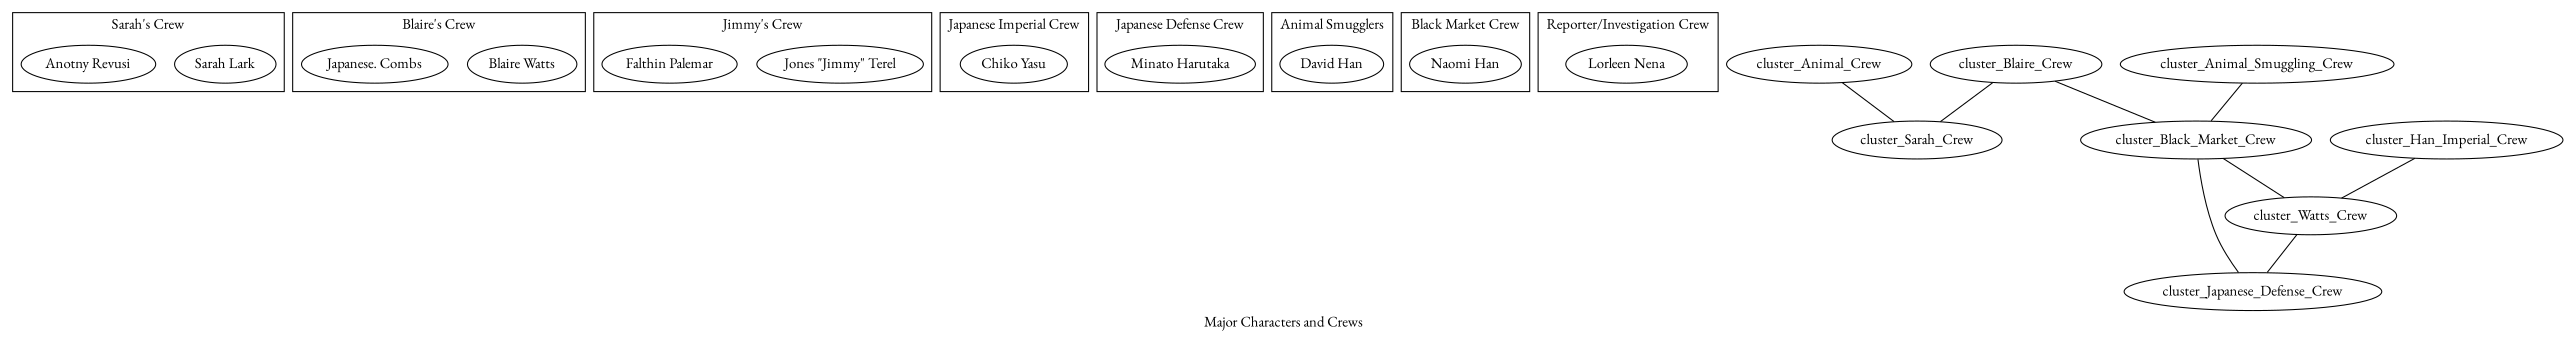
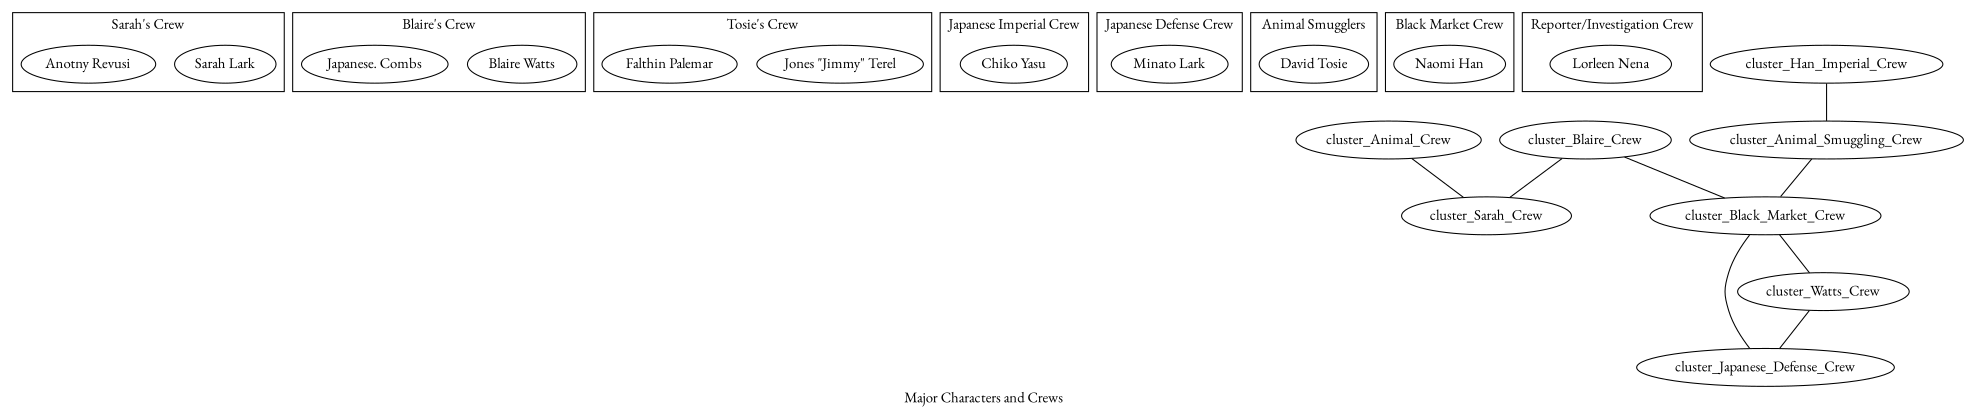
  graph {
    fontname="EB Garamond"
    label="Major Characters and Crews"
    node [fontname="EB Garamond"]
    edge [fontname="EB Garamond"]
    n1 [label="Sarah Lark"]
    n2 [label="Anotny Revusi"]
    n3 [label="Blaire Watts"]
    n4 [label="Japanese. Combs"]
    n5 [label="Jones \"Jimmy\" Terel"]
    n6 [label="Falthin Palemar"]
    n7 [label="Chiko Yasu"]
-   n8 [label="Minato Harutaka"]
-   n9 [label="David Han"]
+   n8 [label="Minato Lark"]
+   n9 [label="David Tosie"]
    n10 [label="Naomi Han"]
    n11 [label="Lorleen Nena"]
    cluster_Blaire_Crew
    cluster_Sarah_Crew
    cluster_Black_Market_Crew
    cluster_Japanese_Defense_Crew
    n16 [label=cluster_Watts_Crew]
    cluster_Animal_Smuggling_Crew
    n18 [label=cluster_Han_Imperial_Crew]
    n19 [label=cluster_Animal_Crew]
    subgraph cluster_1 {
      label="Sarah's Crew"
      n1
      n2
    }
    subgraph cluster_2 {
      label="Blaire's Crew"
      n3
      n4
    }
    subgraph cluster_3 {
-     label="Jimmy's Crew"
+     label="Tosie's Crew"
      n5
      n6
    }
    subgraph cluster_4 {
      label="Japanese Imperial Crew"
      n7
    }
    subgraph cluster_5 {
      label="Japanese Defense Crew"
      n8
    }
    subgraph cluster_6 {
      label="Animal Smugglers"
      n9
    }
    subgraph cluster_7 {
      label="Black Market Crew"
      n10
    }
    subgraph cluster_8 {
      label="Reporter/Investigation Crew"
      n11
    }
    cluster_Blaire_Crew -- cluster_Sarah_Crew
    cluster_Blaire_Crew -- cluster_Black_Market_Crew
    cluster_Black_Market_Crew -- cluster_Japanese_Defense_Crew
    cluster_Black_Market_Crew -- n16
    n16 -- cluster_Japanese_Defense_Crew
    cluster_Animal_Smuggling_Crew -- cluster_Black_Market_Crew
-   n18 -- n16
+   n18 -- cluster_Animal_Smuggling_Crew
    n19 -- cluster_Sarah_Crew
  }
